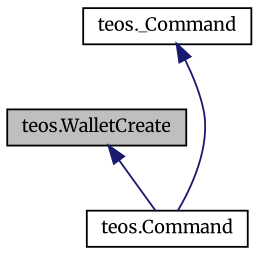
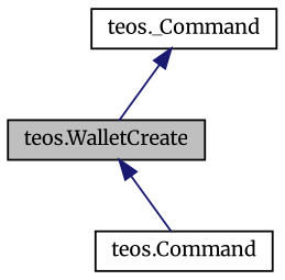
  digraph {
    fontname=Merriweather
    node [color=black fillcolor=white fontname=Merriweather fontsize=10 shape=record style=filled]
    edge [color=midnightblue dir=back fontname=Merriweather fontsize=10 labelfontname=Helvetica labelfontsize=10 style=solid]
    n1 [fillcolor=grey75 fontcolor=black height=0.2 label="teos.WalletCreate" width=0.4]
    n2 [height=0.2 label="teos.Command" width=0.4]
    n3 [height=0.2 label="teos._Command" width=0.4]
    n1 -> n2
-   n3 -> n2
+   n3 -> n1
  }
